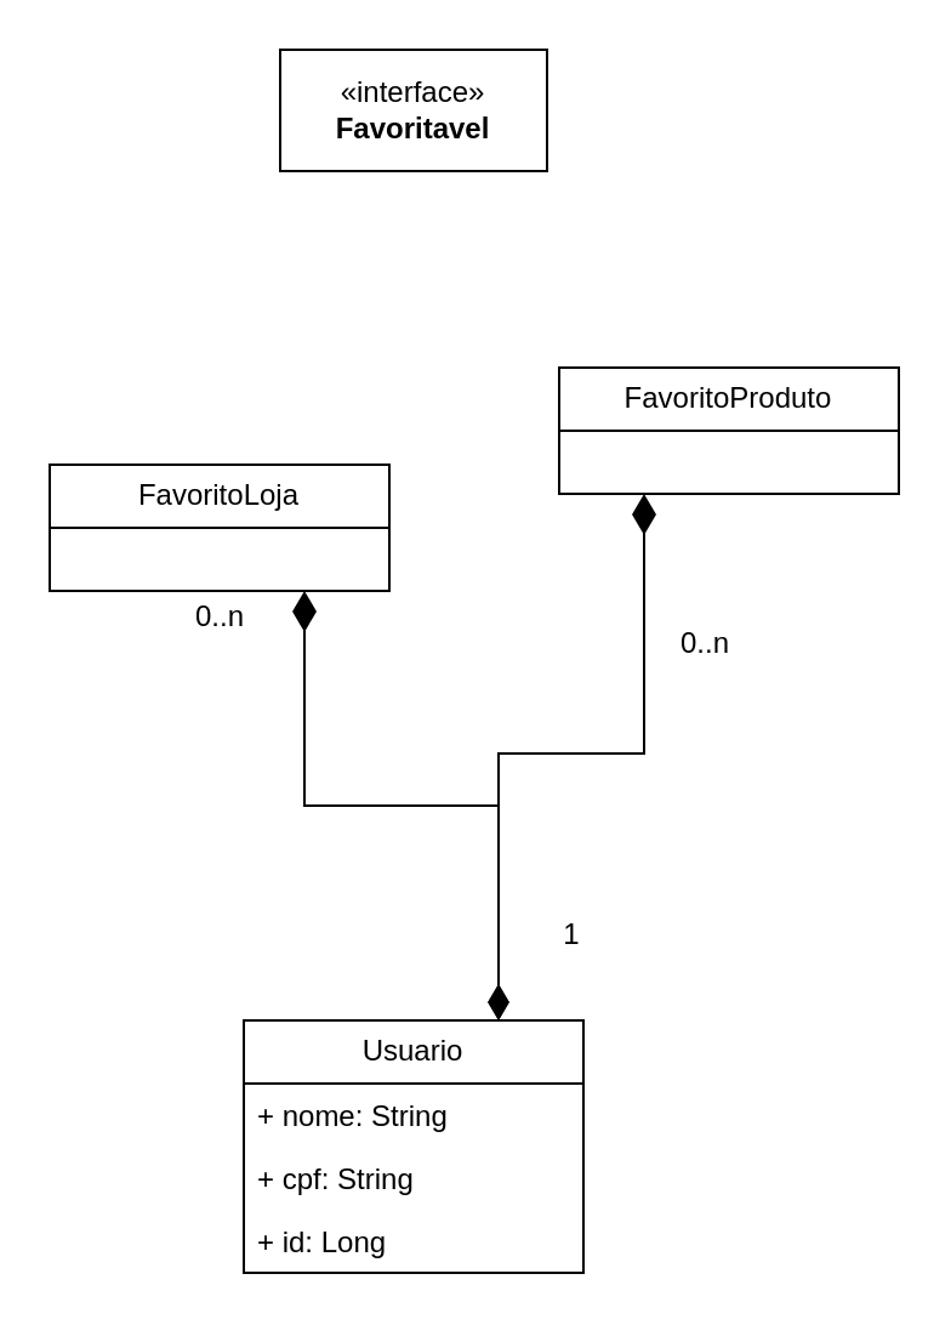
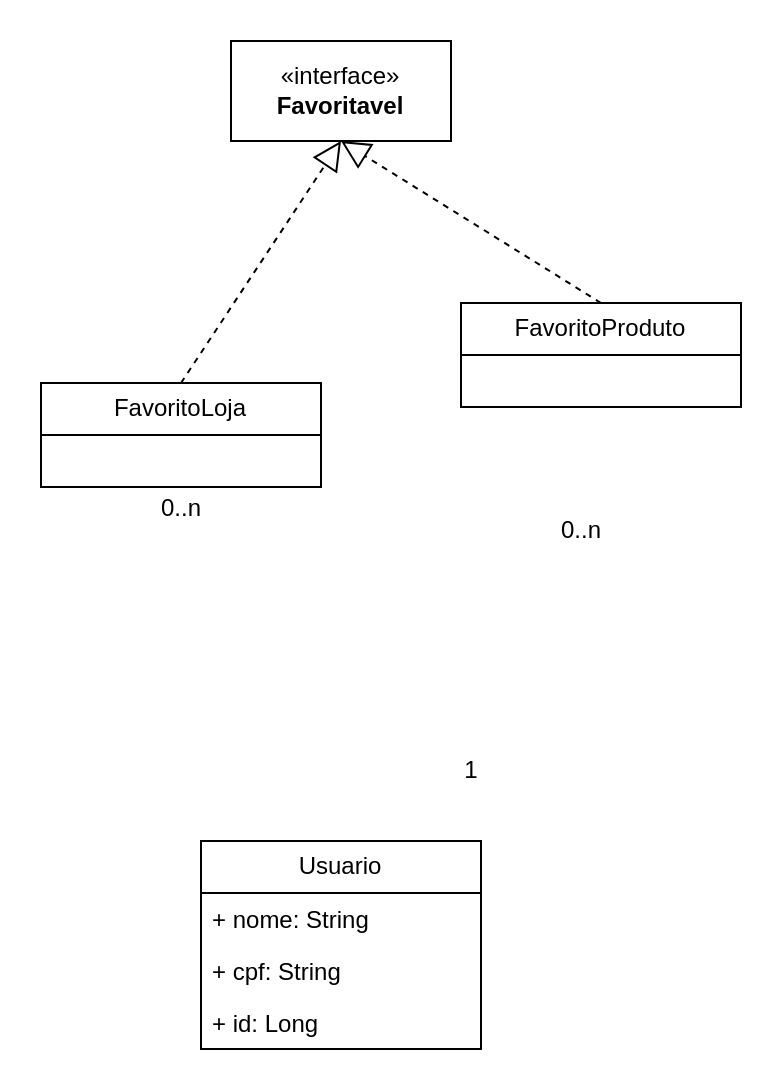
  <mxCell id="0" />
  <mxCell id="1" parent="0" />
  <mxCell id="2" value="Usuario" style="swimlane;fontStyle=0;childLayout=stackLayout;horizontal=1;startSize=26;fillColor=none;horizontalStack=0;resizeParent=1;resizeParentMax=0;resizeLast=0;collapsible=1;marginBottom=0;whiteSpace=wrap;html=1;" parent="1" vertex="1"><mxGeometry x="100" y="420" width="140" height="104" as="geometry" /></mxCell>
  <mxCell id="3" value="+ nome: String" style="text;strokeColor=none;fillColor=none;align=left;verticalAlign=top;spacingLeft=4;spacingRight=4;overflow=hidden;rotatable=0;points=[[0,0.5],[1,0.5]];portConstraint=eastwest;whiteSpace=wrap;html=1;" parent="2" vertex="1"><mxGeometry y="26" width="140" height="26" as="geometry" /></mxCell>
  <mxCell id="4" value="+ cpf: String" style="text;strokeColor=none;fillColor=none;align=left;verticalAlign=top;spacingLeft=4;spacingRight=4;overflow=hidden;rotatable=0;points=[[0,0.5],[1,0.5]];portConstraint=eastwest;whiteSpace=wrap;html=1;" parent="2" vertex="1"><mxGeometry y="52" width="140" height="26" as="geometry" /></mxCell>
  <mxCell id="5" value="+ id: Long" style="text;strokeColor=none;fillColor=none;align=left;verticalAlign=top;spacingLeft=4;spacingRight=4;overflow=hidden;rotatable=0;points=[[0,0.5],[1,0.5]];portConstraint=eastwest;whiteSpace=wrap;html=1;" parent="2" vertex="1"><mxGeometry y="78" width="140" height="26" as="geometry" /></mxCell>
  <mxCell id="6" value="«interface»&lt;br&gt;&lt;b&gt;Favoritavel&lt;/b&gt;" style="html=1;whiteSpace=wrap;" parent="1" vertex="1"><mxGeometry x="115" y="20" width="110" height="50" as="geometry" /></mxCell>
  <mxCell id="7" value="FavoritoProduto" style="swimlane;fontStyle=0;childLayout=stackLayout;horizontal=1;startSize=26;fillColor=none;horizontalStack=0;resizeParent=1;resizeParentMax=0;resizeLast=0;collapsible=1;marginBottom=0;whiteSpace=wrap;html=1;" parent="1" vertex="1"><mxGeometry x="230" y="151" width="140" height="52" as="geometry" /></mxCell>
  <mxCell id="8" value="FavoritoLoja" style="swimlane;fontStyle=0;childLayout=stackLayout;horizontal=1;startSize=26;fillColor=none;horizontalStack=0;resizeParent=1;resizeParentMax=0;resizeLast=0;collapsible=1;marginBottom=0;whiteSpace=wrap;html=1;" parent="1" vertex="1"><mxGeometry x="20" y="191" width="140" height="52" as="geometry" /></mxCell>
- <mxCell id="11" value="" style="endArrow=diamondThin;html=1;endSize=12;startArrow=diamondThin;startSize=14;startFill=1;edgeStyle=orthogonalEdgeStyle;align=left;verticalAlign=bottom;rounded=0;exitX=0.25;exitY=1;exitDx=0;exitDy=0;entryX=0.75;entryY=0;entryDx=0;entryDy=0;endFill=1;" parent="1" source="7" target="2" edge="1"><mxGeometry x="-1" y="3" relative="1" as="geometry"><mxPoint x="265" y="276" as="sourcePoint" /><mxPoint x="15" y="403" as="targetPoint" /><Array as="points"><mxPoint x="265" y="310" /><mxPoint x="205" y="310" /></Array></mxGeometry></mxCell>
- <mxCell id="12" value="" style="endArrow=diamondThin;html=1;endSize=12;startArrow=diamondThin;startSize=14;startFill=1;edgeStyle=orthogonalEdgeStyle;align=left;verticalAlign=bottom;rounded=0;exitX=0.75;exitY=1;exitDx=0;exitDy=0;entryX=0.75;entryY=0;entryDx=0;entryDy=0;endFill=1;" parent="1" source="8" target="2" edge="1"><mxGeometry x="-1" y="3" relative="1" as="geometry"><mxPoint x="-145" y="403" as="sourcePoint" /><mxPoint x="15" y="403" as="targetPoint" /></mxGeometry></mxCell>
+ <mxCell id="9" value="" style="endArrow=block;dashed=1;endFill=0;endSize=12;html=1;rounded=0;exitX=0.5;exitY=0;exitDx=0;exitDy=0;entryX=0.5;entryY=1;entryDx=0;entryDy=0;" parent="1" source="8" target="6" edge="1"><mxGeometry width="160" relative="1" as="geometry"><mxPoint x="145" y="293" as="sourcePoint" /><mxPoint x="305" y="293" as="targetPoint" /></mxGeometry></mxCell>
+ <mxCell id="10" value="" style="endArrow=block;dashed=1;endFill=0;endSize=12;html=1;rounded=0;exitX=0.5;exitY=0;exitDx=0;exitDy=0;entryX=0.5;entryY=1;entryDx=0;entryDy=0;" parent="1" source="7" target="6" edge="1"><mxGeometry width="160" relative="1" as="geometry"><mxPoint x="145" y="293" as="sourcePoint" /><mxPoint x="305" y="293" as="targetPoint" /></mxGeometry></mxCell>
  <mxCell id="13" value="1" style="text;html=1;align=center;verticalAlign=middle;resizable=0;points=[];autosize=1;strokeColor=none;fillColor=none;" parent="1" vertex="1"><mxGeometry x="220" y="370" width="30" height="30" as="geometry" /></mxCell>
  <mxCell id="14" value="0..n" style="text;html=1;align=center;verticalAlign=middle;resizable=0;points=[];autosize=1;strokeColor=none;fillColor=none;" parent="1" vertex="1"><mxGeometry x="70" y="239" width="40" height="30" as="geometry" /></mxCell>
  <mxCell id="15" value="0..n" style="text;html=1;align=center;verticalAlign=middle;resizable=0;points=[];autosize=1;strokeColor=none;fillColor=none;" parent="1" vertex="1"><mxGeometry x="270" y="250" width="40" height="30" as="geometry" /></mxCell>
